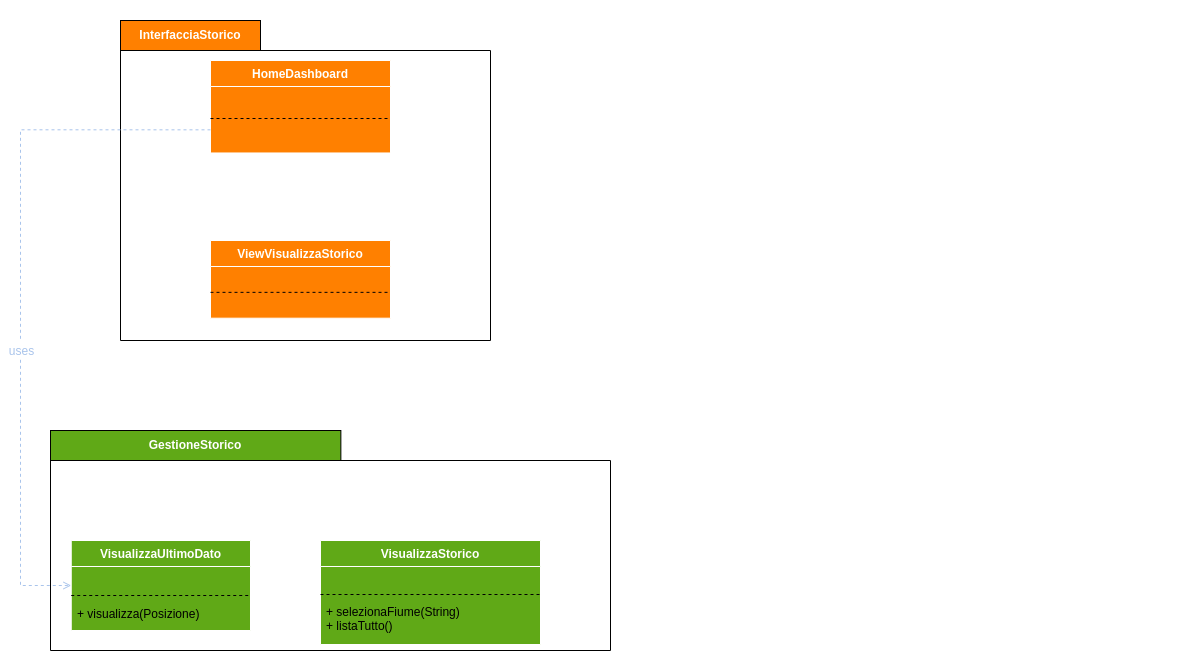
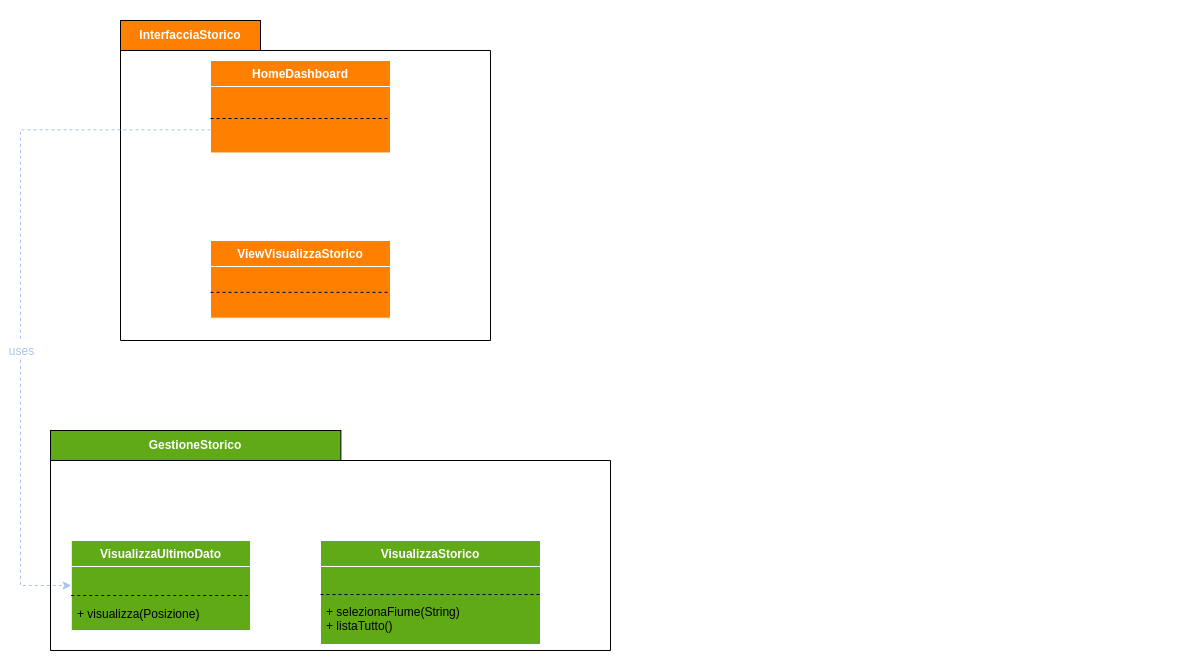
  <mxCell id="0" />
  <mxCell id="1" parent="0" />
  <mxCell id="2" value="" style="shape=folder;fontStyle=1;tabWidth=110;tabHeight=30;tabPosition=left;html=1;boundedLbl=1;labelInHeader=1;container=1;collapsible=0;whiteSpace=wrap;" vertex="1" parent="1"><mxGeometry x="120" y="20" width="370" height="320" as="geometry" /></mxCell>
  <mxCell id="3" value="" style="html=1;strokeColor=none;resizeWidth=1;resizeHeight=1;fillColor=none;part=1;connectable=0;allowArrows=0;deletable=0;whiteSpace=wrap;" vertex="1" parent="2"><mxGeometry width="370" height="224" relative="1" as="geometry"><mxPoint y="30" as="offset" /></mxGeometry></mxCell>
  <mxCell id="4" value="HomeDashboard" style="swimlane;fontStyle=1;align=center;verticalAlign=top;childLayout=stackLayout;horizontal=1;startSize=26;horizontalStack=0;resizeParent=1;resizeParentMax=0;resizeLast=0;collapsible=1;marginBottom=0;whiteSpace=wrap;html=1;fillColor=#FF8000;strokeColor=#FFFFFF;fontColor=#FFFFFF;swimlaneFillColor=#FF8000;" vertex="1" parent="2"><mxGeometry x="90" y="39.996" width="180" height="92.462" as="geometry" /></mxCell>
  <mxCell id="5" style="line;strokeWidth=1;fillColor=none;align=left;verticalAlign=middle;spacingTop=-1;spacingLeft=3;spacingRight=3;rotatable=0;labelPosition=right;points=[];portConstraint=eastwest;strokeColor=none;dashed=1;" vertex="1" parent="4"><mxGeometry y="26" width="180" height="17.231" as="geometry" /></mxCell>
  <mxCell id="6" value="" style="line;strokeWidth=1;fillColor=none;align=left;verticalAlign=middle;spacingTop=-1;spacingLeft=3;spacingRight=3;rotatable=0;labelPosition=right;points=[];portConstraint=eastwest;strokeColor=default;dashed=1;" vertex="1" parent="4"><mxGeometry y="43.231" width="180" height="29.538" as="geometry" /></mxCell>
  <mxCell id="7" style="line;strokeWidth=1;fillColor=none;align=left;verticalAlign=middle;spacingTop=-1;spacingLeft=3;spacingRight=3;rotatable=0;labelPosition=right;points=[];portConstraint=eastwest;strokeColor=none;dashed=1;" vertex="1" parent="4"><mxGeometry y="72.769" width="180" height="19.692" as="geometry" /></mxCell>
  <mxCell id="8" value="ViewVisualizzaStorico" style="swimlane;fontStyle=1;align=center;verticalAlign=top;childLayout=stackLayout;horizontal=1;startSize=26;horizontalStack=0;resizeParent=1;resizeParentMax=0;resizeLast=0;collapsible=1;marginBottom=0;whiteSpace=wrap;html=1;strokeColor=#FFFFFF;fillColor=#FF8000;swimlaneFillColor=#FF8000;fontColor=#FFFFFF;" vertex="1" parent="2"><mxGeometry x="90" y="220.001" width="180" height="77.692" as="geometry" /></mxCell>
  <mxCell id="9" style="line;strokeWidth=1;fillColor=none;align=left;verticalAlign=middle;spacingTop=-1;spacingLeft=3;spacingRight=3;rotatable=0;labelPosition=right;points=[];portConstraint=eastwest;strokeColor=none;dashed=1;" vertex="1" parent="8"><mxGeometry y="26" width="180" height="17.231" as="geometry" /></mxCell>
  <mxCell id="10" value="" style="line;strokeWidth=1;fillColor=none;align=left;verticalAlign=middle;spacingTop=-1;spacingLeft=3;spacingRight=3;rotatable=0;labelPosition=right;points=[];portConstraint=eastwest;strokeColor=#000105;dashed=1;" vertex="1" parent="8"><mxGeometry y="43.231" width="180" height="17.231" as="geometry" /></mxCell>
  <mxCell id="11" style="line;strokeWidth=1;fillColor=none;align=left;verticalAlign=middle;spacingTop=-1;spacingLeft=3;spacingRight=3;rotatable=0;labelPosition=right;points=[];portConstraint=eastwest;strokeColor=none;dashed=1;" vertex="1" parent="8"><mxGeometry y="60.462" width="180" height="17.231" as="geometry" /></mxCell>
  <mxCell id="12" value="InterfacciaStorico" style="fontStyle=1;whiteSpace=wrap;html=1;fillColor=#FF8000;fontColor=#FFFFFF;" vertex="1" parent="2"><mxGeometry width="140" height="30" as="geometry" /></mxCell>
  <mxCell id="13" value="" style="shape=folder;fontStyle=1;tabWidth=110;tabHeight=30;tabPosition=left;html=1;boundedLbl=1;labelInHeader=1;container=1;collapsible=0;whiteSpace=wrap;" vertex="1" parent="1"><mxGeometry x="50" y="430" width="560" height="220" as="geometry" /></mxCell>
  <mxCell id="14" value="" style="html=1;strokeColor=none;resizeWidth=1;resizeHeight=1;fillColor=none;part=1;connectable=0;allowArrows=0;deletable=0;whiteSpace=wrap;" vertex="1" parent="13"><mxGeometry width="1140.741" height="154" relative="1" as="geometry"><mxPoint y="30" as="offset" /></mxGeometry></mxCell>
  <mxCell id="15" value="GestioneStorico" style="fontStyle=1;whiteSpace=wrap;html=1;fontColor=#FFFFFF;fillColor=#60A917;" vertex="1" parent="13"><mxGeometry width="290.37" height="30" as="geometry" /></mxCell>
  <mxCell id="16" value="VisualizzaUltimoDato" style="swimlane;fontStyle=1;align=center;verticalAlign=top;childLayout=stackLayout;horizontal=1;startSize=26;horizontalStack=0;resizeParent=1;resizeParentMax=0;resizeLast=0;collapsible=1;marginBottom=0;whiteSpace=wrap;html=1;swimlaneFillColor=#60A917;gradientColor=none;glass=0;swimlaneLine=1;shadow=0;rotation=0;fillColor=#60A917;strokeWidth=1;strokeColor=#FFFFFF;fontColor=#FFFFFF;" vertex="1" parent="13"><mxGeometry x="20.74" y="110" width="179.26" height="90" as="geometry" /></mxCell>
  <mxCell id="17" style="line;strokeWidth=1;fillColor=#000105;align=left;verticalAlign=middle;spacingTop=-1;spacingLeft=3;spacingRight=3;rotatable=0;labelPosition=right;points=[];portConstraint=eastwest;strokeColor=none;dashed=1;gradientColor=none;" vertex="1" parent="16"><mxGeometry y="26" width="179.26" height="24" as="geometry" /></mxCell>
  <mxCell id="18" value="" style="line;strokeWidth=1;fillColor=#000105;align=left;verticalAlign=middle;spacingTop=-1;spacingLeft=3;spacingRight=3;rotatable=0;labelPosition=right;points=[];portConstraint=eastwest;strokeColor=default;dashed=1;gradientColor=none;" vertex="1" parent="16"><mxGeometry y="50" width="179.26" height="10" as="geometry" /></mxCell>
  <mxCell id="19" value="+ visualizza(Posizione)" style="text;strokeColor=none;fillColor=none;align=left;verticalAlign=top;spacingLeft=4;spacingRight=4;overflow=hidden;rotatable=0;points=[[0,0.5],[1,0.5]];portConstraint=eastwest;whiteSpace=wrap;html=1;" vertex="1" parent="16"><mxGeometry y="60" width="179.26" height="30" as="geometry" /></mxCell>
  <mxCell id="20" value="VisualizzaStorico" style="swimlane;fontStyle=1;align=center;verticalAlign=top;childLayout=stackLayout;horizontal=1;startSize=26;horizontalStack=0;resizeParent=1;resizeParentMax=0;resizeLast=0;collapsible=1;marginBottom=0;whiteSpace=wrap;html=1;swimlaneFillColor=#60A917;fillColor=#60A917;strokeColor=#FFFFFF;fontColor=#FFFFFF;" vertex="1" parent="13"><mxGeometry x="270" y="110" width="220" height="104" as="geometry" /></mxCell>
  <mxCell id="21" style="line;strokeWidth=1;fillColor=none;align=left;verticalAlign=middle;spacingTop=-1;spacingLeft=3;spacingRight=3;rotatable=0;labelPosition=right;points=[];portConstraint=eastwest;strokeColor=none;dashed=1;" vertex="1" parent="20"><mxGeometry y="26" width="220" height="24" as="geometry" /></mxCell>
  <mxCell id="22" value="" style="line;strokeWidth=1;fillColor=none;align=left;verticalAlign=middle;spacingTop=-1;spacingLeft=3;spacingRight=3;rotatable=0;labelPosition=right;points=[];portConstraint=eastwest;strokeColor=default;dashed=1;" vertex="1" parent="20"><mxGeometry y="50" width="220" height="8" as="geometry" /></mxCell>
  <mxCell id="23" value="+ selezionaFiume(String)&lt;div&gt;+ listaTutto()&lt;/div&gt;" style="text;strokeColor=none;fillColor=none;align=left;verticalAlign=top;spacingLeft=4;spacingRight=4;overflow=hidden;rotatable=0;points=[[0,0.5],[1,0.5]];portConstraint=eastwest;whiteSpace=wrap;html=1;" vertex="1" parent="20"><mxGeometry y="58" width="220" height="46" as="geometry" /></mxCell>
- <mxCell id="24" style="edgeStyle=orthogonalEdgeStyle;rounded=0;orthogonalLoop=1;jettySize=auto;html=1;exitX=0;exitY=0.75;exitDx=0;exitDy=0;entryX=0;entryY=0.5;entryDx=0;entryDy=0;fontColor=#A9C4EB;dashed=1;strokeColor=#A9C4EB;endArrow=open;" edge="1" parent="1" source="4" target="16"><mxGeometry relative="1" as="geometry"><Array as="points"><mxPoint x="20" y="129" /><mxPoint x="20" y="585" /></Array></mxGeometry></mxCell>
+ <mxCell id="24" style="edgeStyle=orthogonalEdgeStyle;rounded=0;orthogonalLoop=1;jettySize=auto;html=1;exitX=0;exitY=0.75;exitDx=0;exitDy=0;entryX=0;entryY=0.5;entryDx=0;entryDy=0;fontColor=#A9C4EB;dashed=1;strokeColor=#A9C4EB;" edge="1" parent="1" source="4" target="16"><mxGeometry relative="1" as="geometry"><Array as="points"><mxPoint x="20" y="129" /><mxPoint x="20" y="585" /></Array></mxGeometry></mxCell>
  <mxCell id="25" value="&lt;font style=&quot;color: rgb(169, 196, 235);&quot;&gt;uses&lt;/font&gt;" style="edgeLabel;html=1;align=center;verticalAlign=middle;resizable=0;points=[];" vertex="1" connectable="0" parent="24"><mxGeometry x="0.196" y="2" relative="1" as="geometry"><mxPoint x="-2" y="-9" as="offset" /></mxGeometry></mxCell>
  <mxCell id="26" value="&lt;font style=&quot;font-size: 12px; color: rgb(169, 196, 235);&quot;&gt;uses&lt;/font&gt;" style="edgeLabel;html=1;align=center;verticalAlign=middle;resizable=0;points=[];" vertex="1" connectable="0" parent="24"><mxGeometry x="0.193" y="6" relative="1" as="geometry"><mxPoint x="-6" y="-4" as="offset" /></mxGeometry></mxCell>
